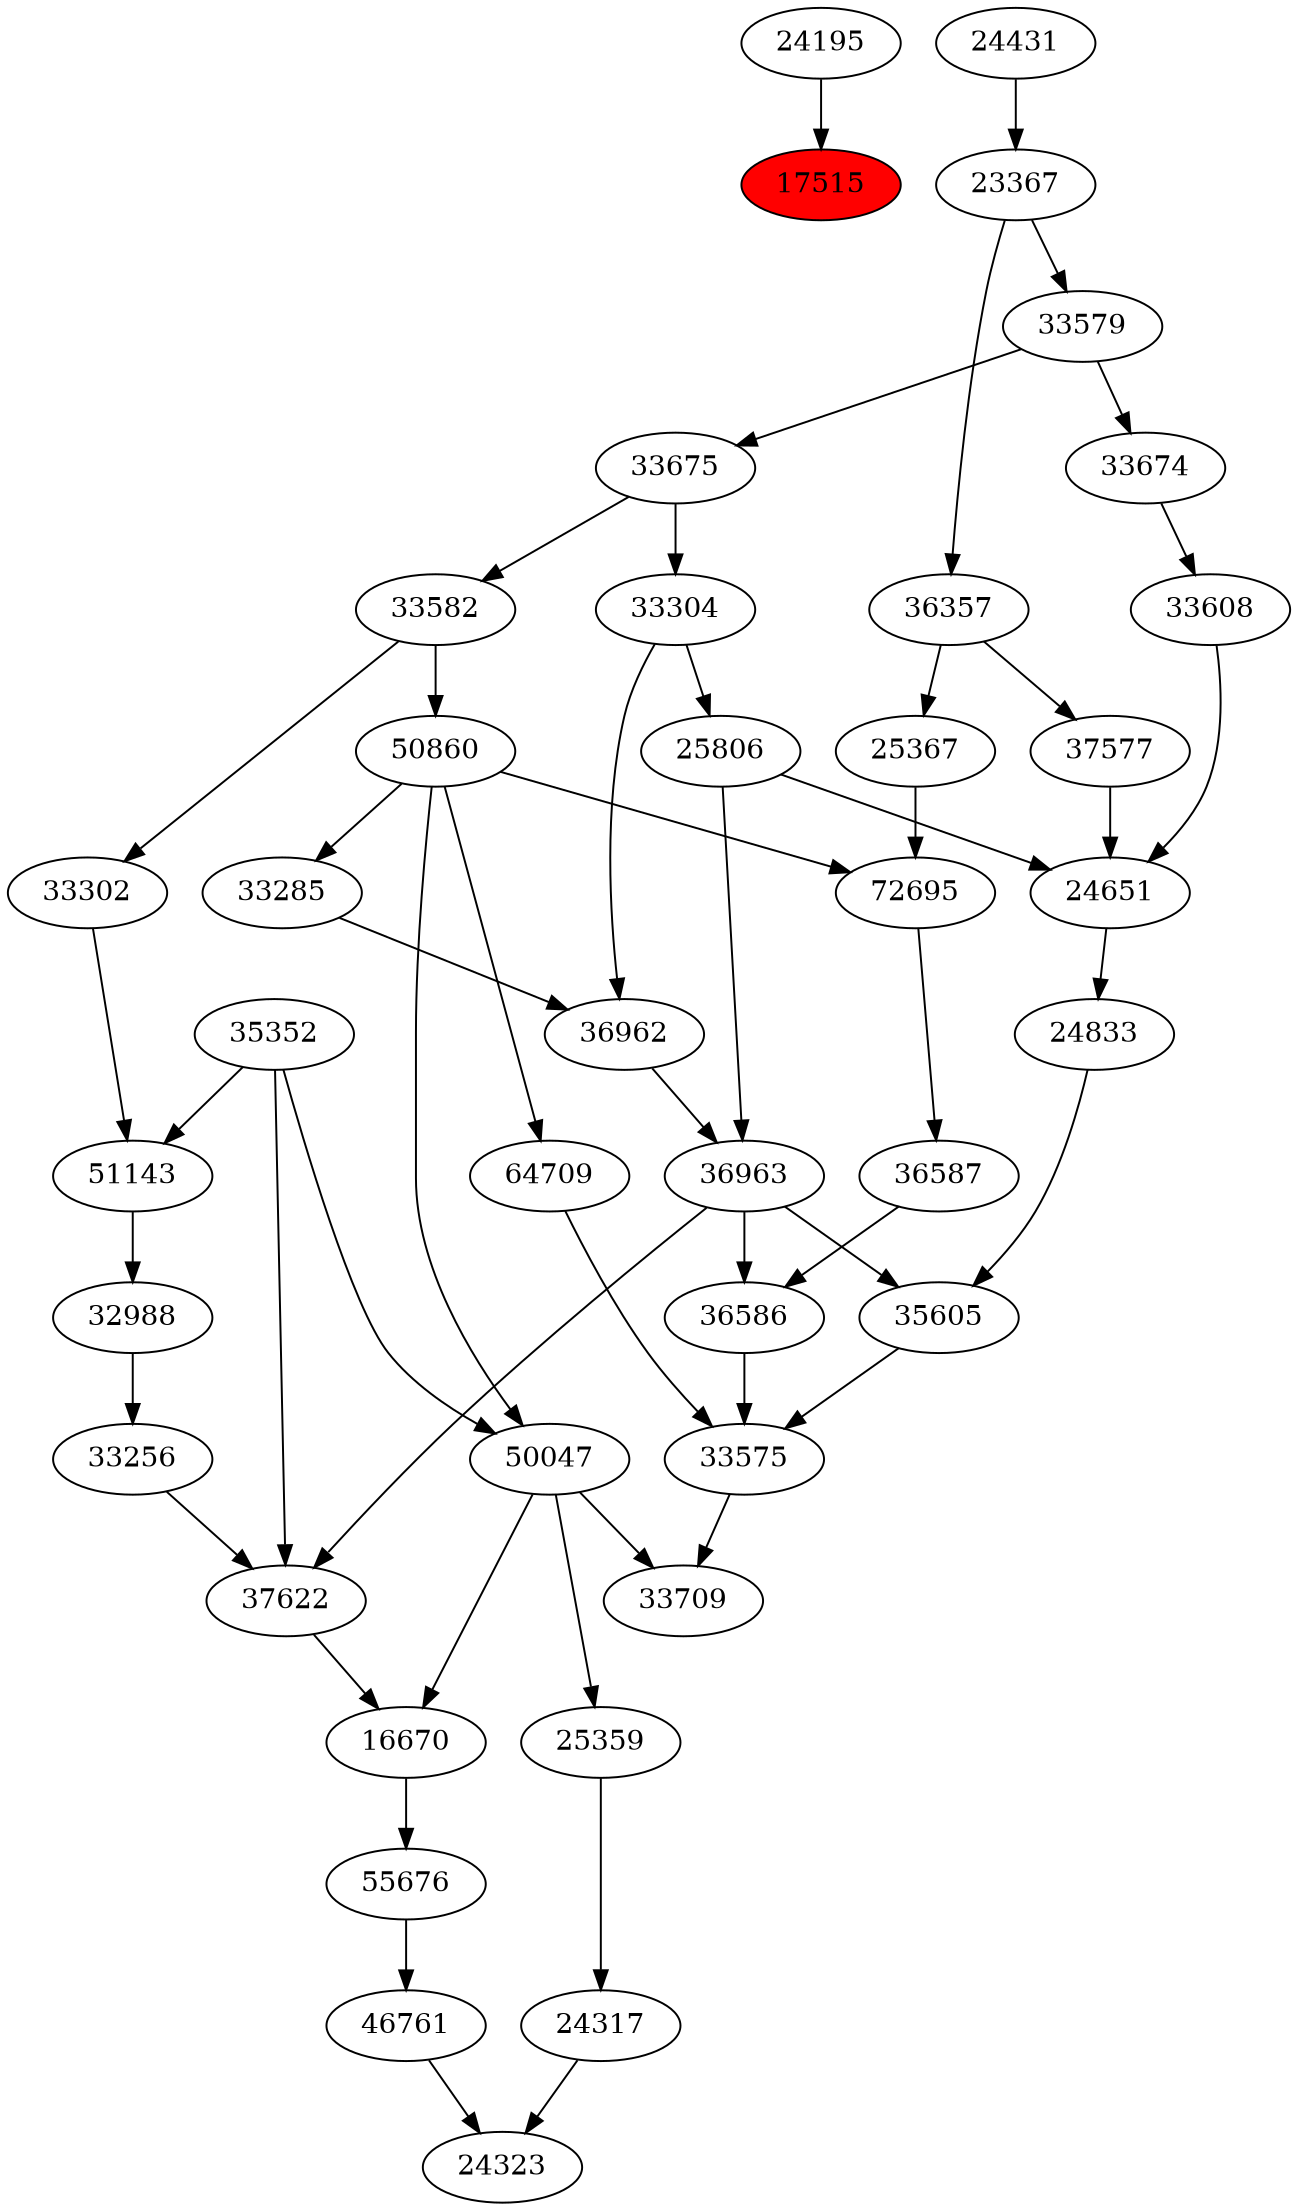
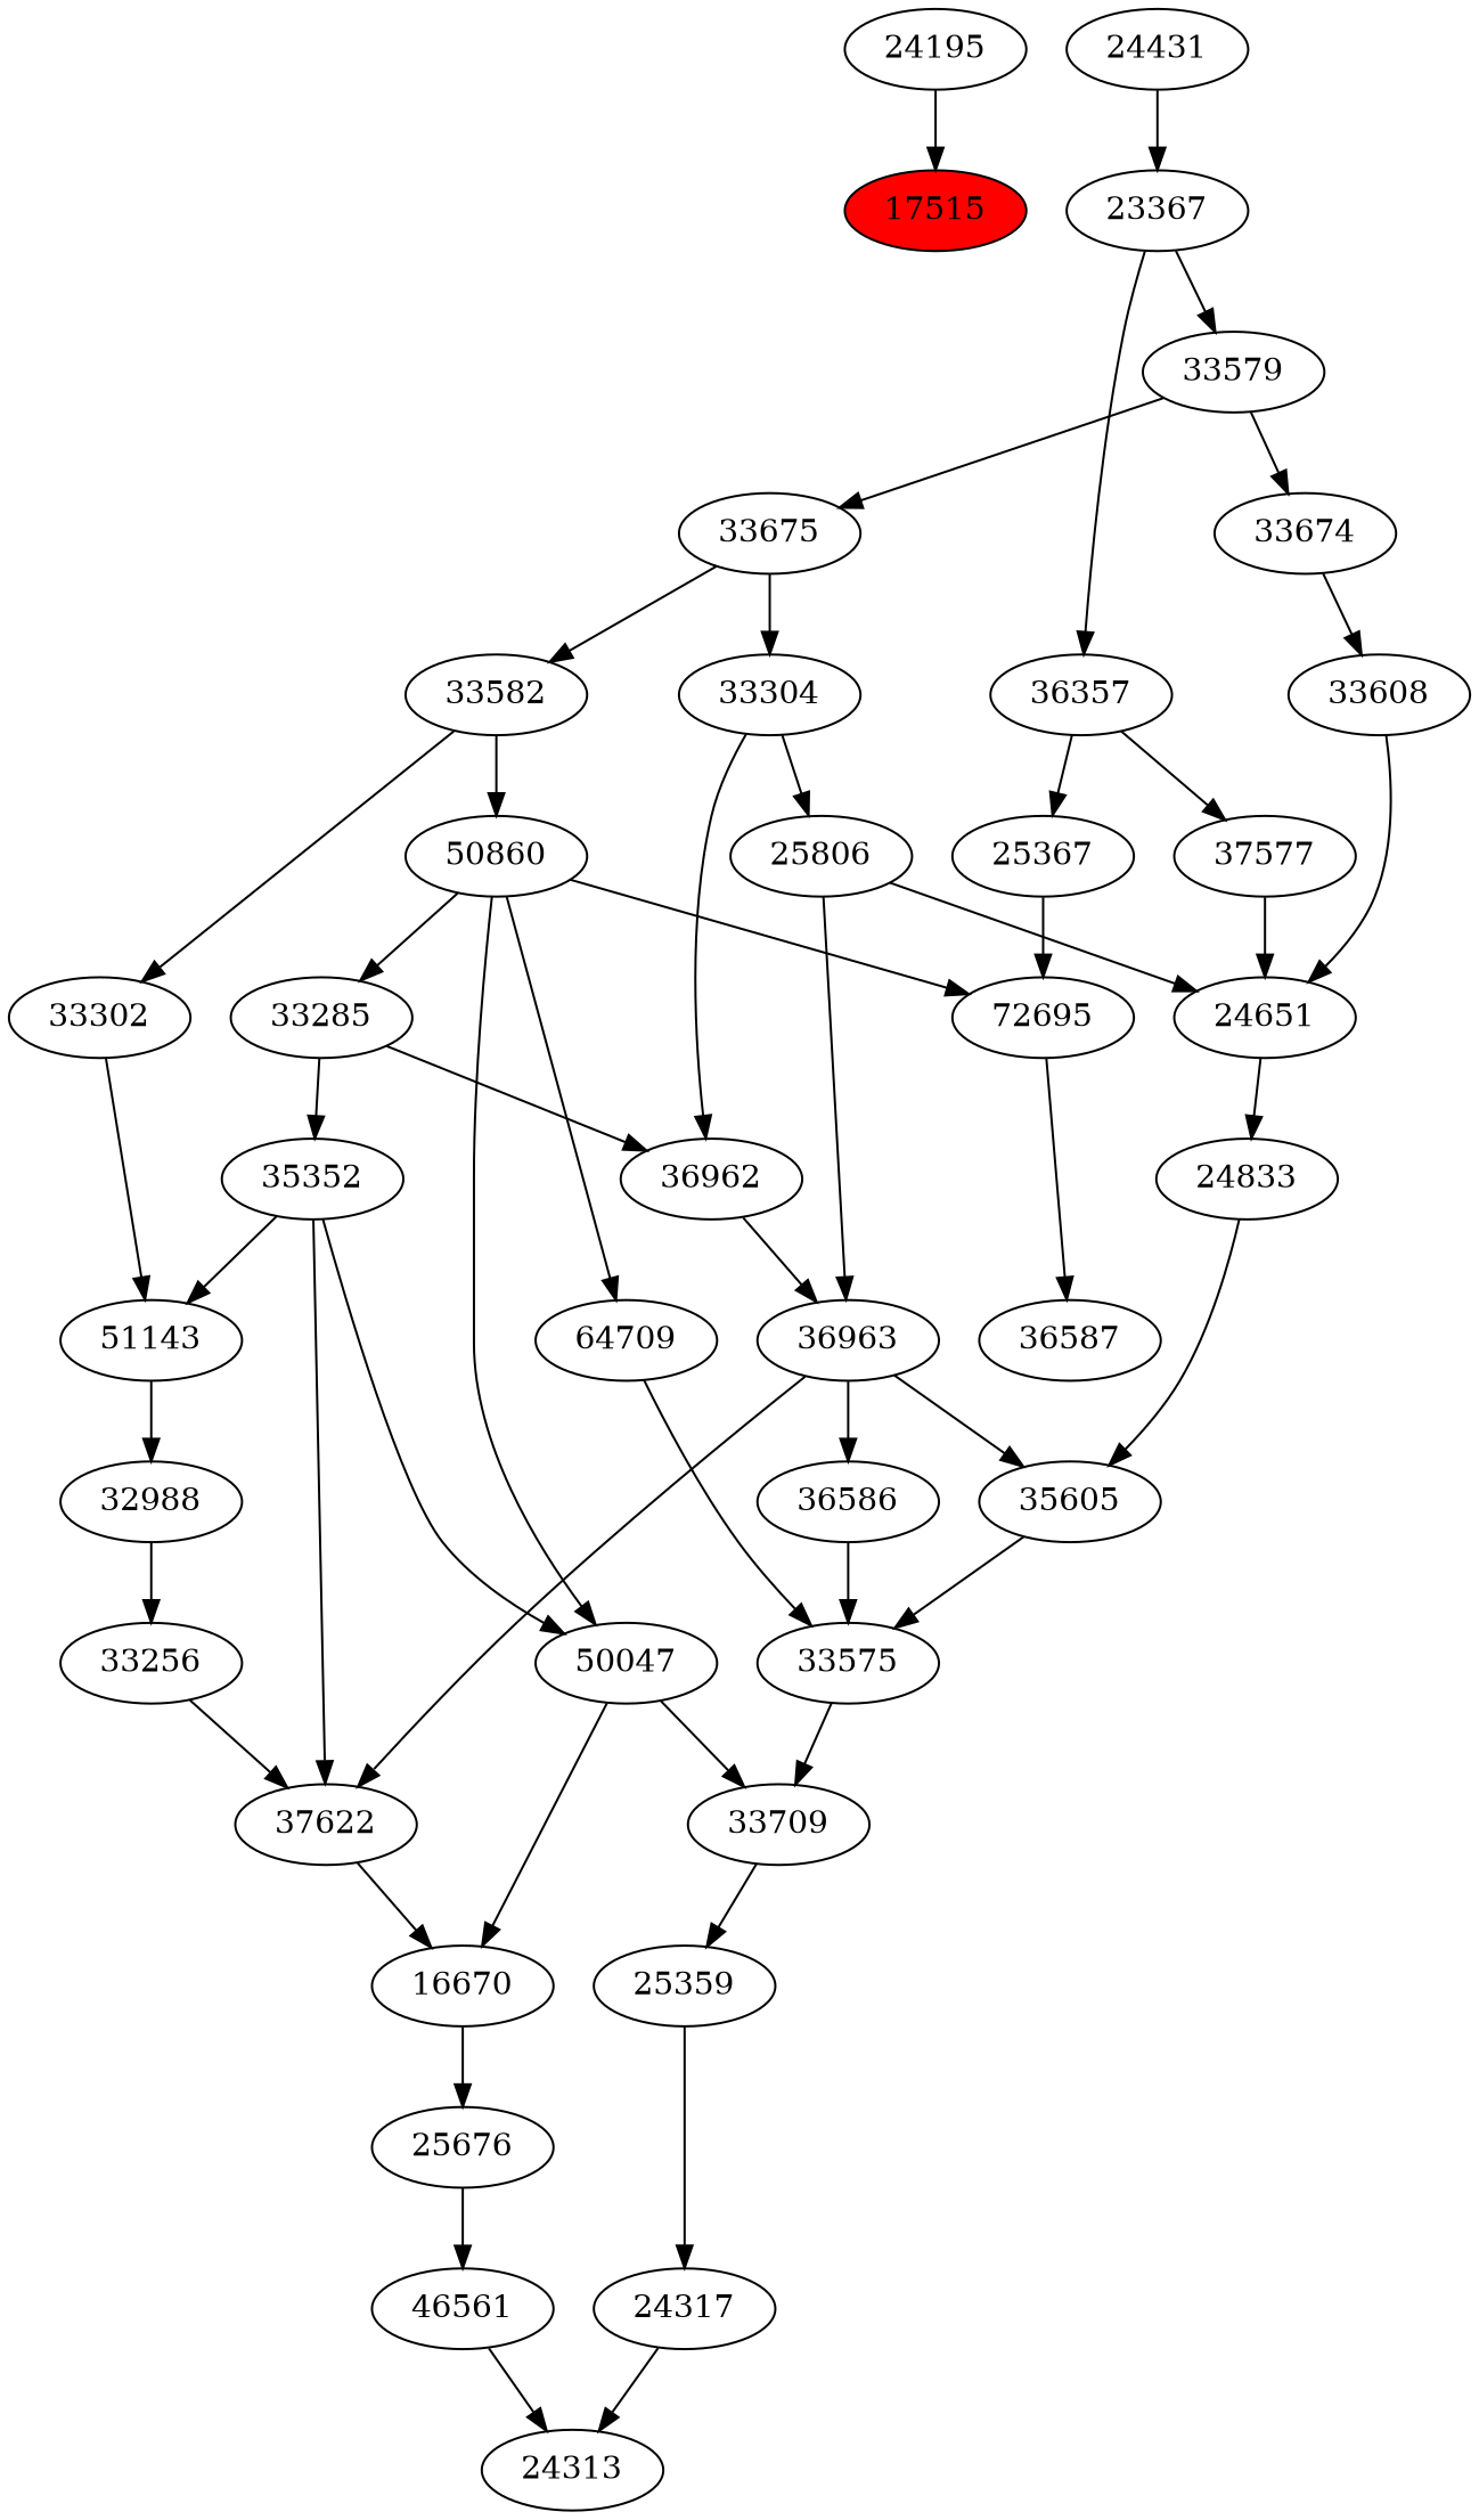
  strict digraph {
    n1 [fillcolor=red label=17515 style=filled]
    n2 [label=24195]
-   n3 [label=24323]
+   n3 [label=24313]
    n4 [label=24317]
-   n5 [label=46761]
+   n5 [label=46561]
    n6 [label=25359]
-   n7 [label=55676]
+   n7 [label=25676]
    n8 [label=33709]
    n9 [label=16670]
    n10 [label=50047]
    n11 [label=33575]
    n12 [label=37622]
    n13 [label=35352]
    n14 [label=51143]
    n15 [label=50860]
    n16 [label=64709]
    n17 [label=33285]
    n18 [label=72695]
    n19 [label=36962]
    n20 [label=36587]
    n21 [label=36586]
    n22 [label=35605]
    n23 [label=36963]
    n24 [label=33256]
    n25 [label=32988]
    n26 [label=33582]
    n27 [label=33302]
    n28 [label=24833]
    n29 [label=25806]
    n30 [label=24651]
    n31 [label=33675]
    n32 [label=33304]
    n33 [label=33579]
    n34 [label=33674]
    n35 [label=33608]
    n36 [label=25367]
    n37 [label=37577]
    n38 [label=23367]
    n39 [label=36357]
    n40 [label=24431]
    n2 -> n1
    n4 -> n3
    n5 -> n3
    n6 -> n4
    n7 -> n5
-   n10 -> n6
+   n8 -> n6
    n9 -> n7
    n10 -> n8
    n10 -> n9
    n11 -> n8
    n12 -> n9
    n13 -> n10
    n13 -> n12
    n13 -> n14
    n14 -> n25
    n15 -> n10
    n15 -> n16
    n15 -> n17
    n15 -> n18
    n16 -> n11
+   n17 -> n13
    n17 -> n19
    n18 -> n20
    n19 -> n23
-   n20 -> n21
    n21 -> n11
    n22 -> n11
    n23 -> n12
    n23 -> n21
    n23 -> n22
    n24 -> n12
    n25 -> n24
    n26 -> n15
    n26 -> n27
    n27 -> n14
    n28 -> n22
    n29 -> n23
    n29 -> n30
    n30 -> n28
    n31 -> n26
    n31 -> n32
    n32 -> n19
    n32 -> n29
    n33 -> n31
    n33 -> n34
    n34 -> n35
    n35 -> n30
    n36 -> n18
    n37 -> n30
    n38 -> n33
    n38 -> n39
    n39 -> n36
    n39 -> n37
    n40 -> n38
  }
